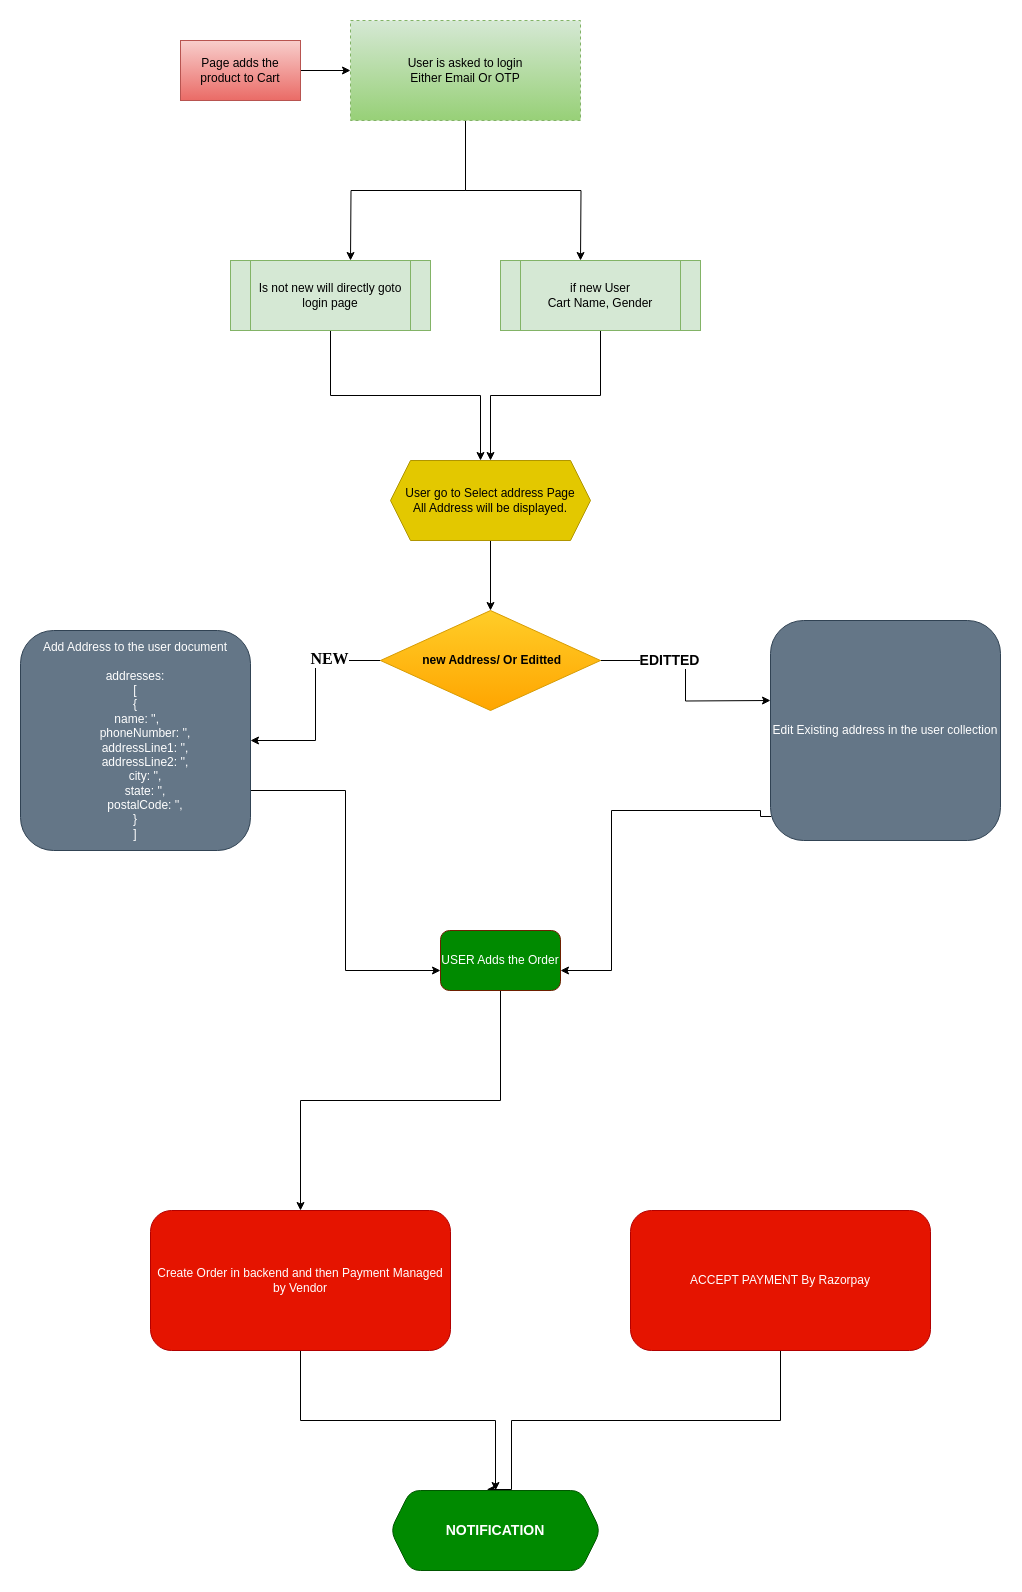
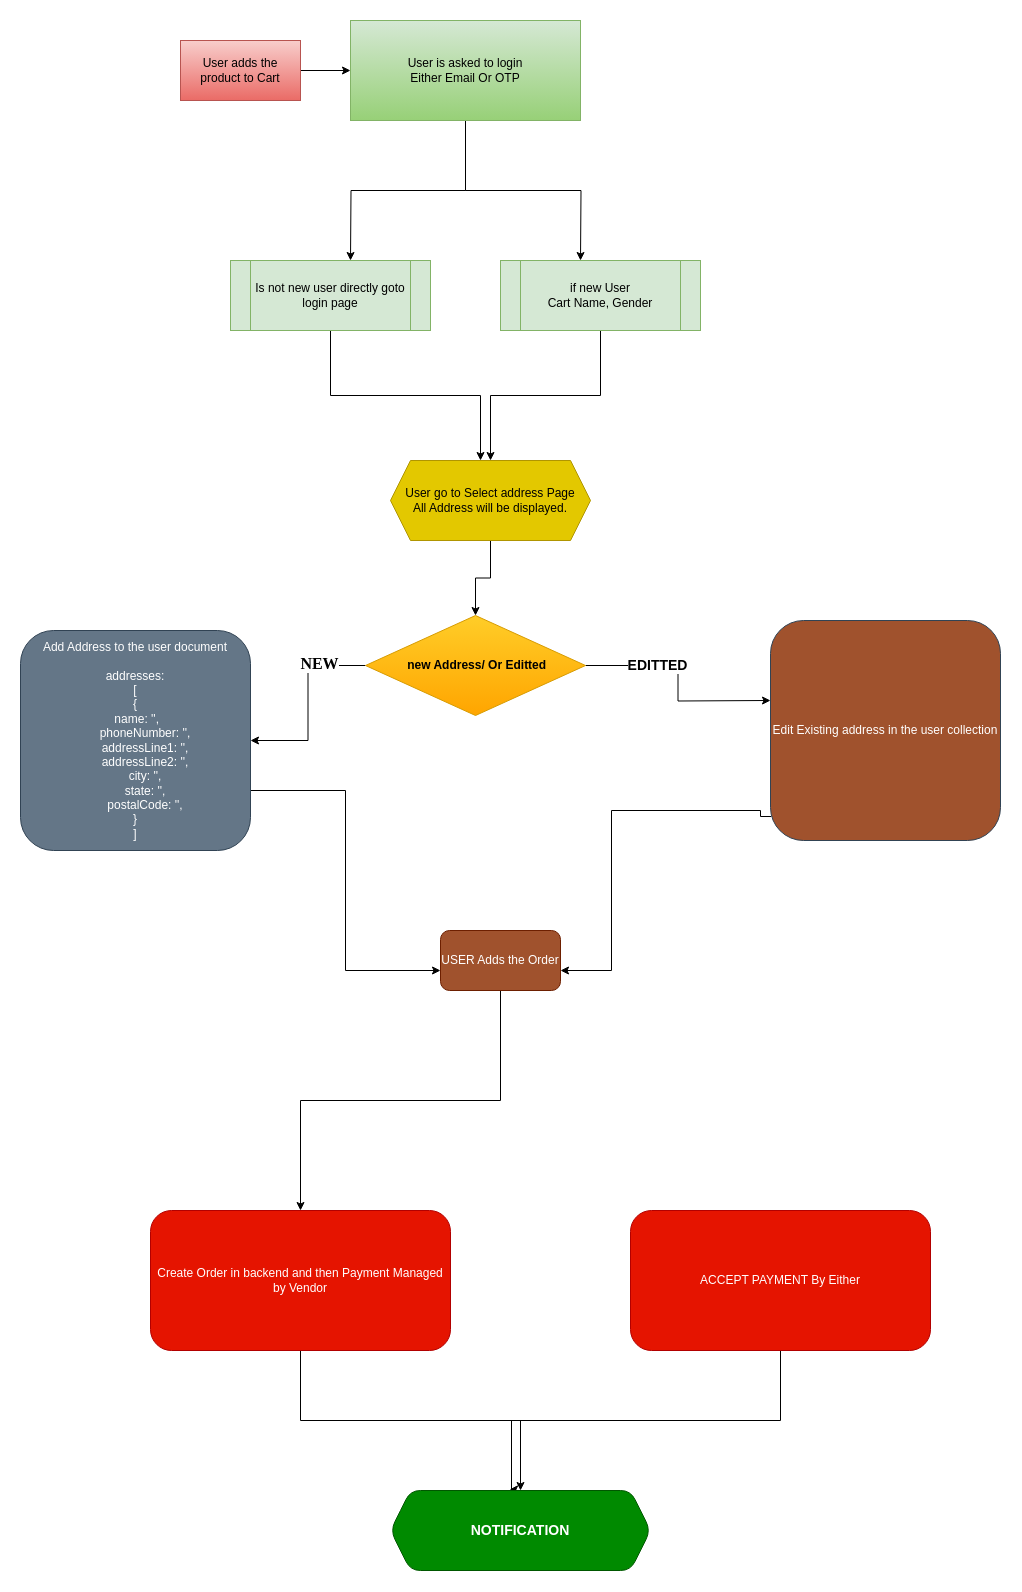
  <mxCell id="0" />
  <mxCell id="1" parent="0" />
  <mxCell id="2" value="" style="edgeStyle=orthogonalEdgeStyle;rounded=0;orthogonalLoop=1;jettySize=auto;html=1;" edge="1" parent="1" source="3" target="6"><mxGeometry relative="1" as="geometry" /></mxCell>
- <mxCell id="3" value="Page adds the product to Cart" style="rounded=0;whiteSpace=wrap;html=1;fillColor=#f8cecc;strokeColor=#b85450;gradientColor=#ea6b66;" vertex="1" parent="1"><mxGeometry x="180" y="40" width="120" height="60" as="geometry" /></mxCell>
+ <mxCell id="3" value="User adds the product to Cart" style="rounded=0;whiteSpace=wrap;html=1;fillColor=#f8cecc;strokeColor=#b85450;gradientColor=#ea6b66;" vertex="1" parent="1"><mxGeometry x="180" y="40" width="120" height="60" as="geometry" /></mxCell>
  <mxCell id="4" style="edgeStyle=orthogonalEdgeStyle;rounded=0;orthogonalLoop=1;jettySize=auto;html=1;" edge="1" parent="1" source="6"><mxGeometry relative="1" as="geometry"><mxPoint x="350" y="260" as="targetPoint" /></mxGeometry></mxCell>
  <mxCell id="5" style="edgeStyle=orthogonalEdgeStyle;rounded=0;orthogonalLoop=1;jettySize=auto;html=1;" edge="1" parent="1" source="6"><mxGeometry relative="1" as="geometry"><mxPoint x="580" y="260" as="targetPoint" /></mxGeometry></mxCell>
- <mxCell id="6" value="User is asked to login&lt;br&gt;Either Email Or OTP" style="rounded=0;whiteSpace=wrap;html=1;fillColor=#d5e8d4;strokeColor=#82b366;gradientColor=#97d077;dashed=1;" vertex="1" parent="1"><mxGeometry x="350" y="20" width="230" height="100" as="geometry" /></mxCell>
+ <mxCell id="6" value="User is asked to login&lt;br&gt;Either Email Or OTP" style="rounded=0;whiteSpace=wrap;html=1;fillColor=#d5e8d4;strokeColor=#82b366;gradientColor=#97d077;" vertex="1" parent="1"><mxGeometry x="350" y="20" width="230" height="100" as="geometry" /></mxCell>
  <mxCell id="7" value="" style="edgeStyle=orthogonalEdgeStyle;rounded=0;orthogonalLoop=1;jettySize=auto;html=1;" edge="1" parent="1" source="8" target="12"><mxGeometry relative="1" as="geometry"><Array as="points"><mxPoint x="330" y="395" /><mxPoint x="480" y="395" /></Array></mxGeometry></mxCell>
- <mxCell id="8" value="Is not new will directly goto login page" style="shape=process;whiteSpace=wrap;html=1;backgroundOutline=1;fillColor=#d5e8d4;strokeColor=#82b366;" vertex="1" parent="1"><mxGeometry x="230" y="260" width="200" height="70" as="geometry" /></mxCell>
+ <mxCell id="8" value="Is not new user directly goto login page" style="shape=process;whiteSpace=wrap;html=1;backgroundOutline=1;fillColor=#d5e8d4;strokeColor=#82b366;" vertex="1" parent="1"><mxGeometry x="230" y="260" width="200" height="70" as="geometry" /></mxCell>
  <mxCell id="9" style="edgeStyle=orthogonalEdgeStyle;rounded=0;orthogonalLoop=1;jettySize=auto;html=1;entryX=0.5;entryY=0;entryDx=0;entryDy=0;" edge="1" parent="1" source="10" target="12"><mxGeometry relative="1" as="geometry" /></mxCell>
  <mxCell id="10" value="if new User&lt;br&gt;Cart Name, Gender" style="shape=process;whiteSpace=wrap;html=1;backgroundOutline=1;fillColor=#d5e8d4;strokeColor=#82b366;" vertex="1" parent="1"><mxGeometry x="500" y="260" width="200" height="70" as="geometry" /></mxCell>
  <mxCell id="11" style="edgeStyle=orthogonalEdgeStyle;rounded=0;orthogonalLoop=1;jettySize=auto;html=1;" edge="1" parent="1" source="12" target="17"><mxGeometry relative="1" as="geometry"><mxPoint x="490" y="580" as="targetPoint" /></mxGeometry></mxCell>
  <mxCell id="12" value="User go to Select address Page&lt;br&gt;All Address will be displayed." style="shape=hexagon;perimeter=hexagonPerimeter2;whiteSpace=wrap;html=1;fixedSize=1;fillColor=#e3c800;strokeColor=#B09500;fontColor=#000000;" vertex="1" parent="1"><mxGeometry x="390" y="460" width="200" height="80" as="geometry" /></mxCell>
  <mxCell id="13" value="" style="edgeStyle=orthogonalEdgeStyle;rounded=0;orthogonalLoop=1;jettySize=auto;html=1;" edge="1" parent="1" source="17" target="19"><mxGeometry relative="1" as="geometry" /></mxCell>
  <mxCell id="14" value="NEW" style="edgeLabel;html=1;align=center;verticalAlign=middle;resizable=0;points=[];fontStyle=1;fontFamily=Times New Roman;horizontal=1;fontSize=16;" vertex="1" connectable="0" parent="13"><mxGeometry x="-0.505" y="-3" relative="1" as="geometry"><mxPoint as="offset" /></mxGeometry></mxCell>
  <mxCell id="15" style="edgeStyle=orthogonalEdgeStyle;rounded=0;orthogonalLoop=1;jettySize=auto;html=1;" edge="1" parent="1" source="17"><mxGeometry relative="1" as="geometry"><mxPoint x="770" y="700" as="targetPoint" /></mxGeometry></mxCell>
  <mxCell id="16" value="&lt;font style=&quot;font-size: 14px;&quot;&gt;&lt;b&gt;EDITTED&lt;/b&gt;&lt;/font&gt;" style="edgeLabel;html=1;align=center;verticalAlign=middle;resizable=0;points=[];" vertex="1" connectable="0" parent="15"><mxGeometry x="-0.354" y="1" relative="1" as="geometry"><mxPoint as="offset" /></mxGeometry></mxCell>
- <mxCell id="17" value="&lt;b&gt;&amp;nbsp;new Address/ Or Editted&lt;/b&gt;" style="rhombus;whiteSpace=wrap;html=1;fillColor=#ffcd28;gradientColor=#ffa500;strokeColor=#d79b00;" vertex="1" parent="1"><mxGeometry x="380" y="610" width="220" height="100" as="geometry" /></mxCell>
+ <mxCell id="17" value="&lt;b&gt;&amp;nbsp;new Address/ Or Editted&lt;/b&gt;" style="rhombus;whiteSpace=wrap;html=1;fillColor=#ffcd28;gradientColor=#ffa500;strokeColor=#d79b00;" vertex="1" parent="1"><mxGeometry x="365" y="615" width="220" height="100" as="geometry" /></mxCell>
  <mxCell id="18" style="edgeStyle=orthogonalEdgeStyle;rounded=0;orthogonalLoop=1;jettySize=auto;html=1;entryX=0;entryY=0.5;entryDx=0;entryDy=0;" edge="1" parent="1"><mxGeometry relative="1" as="geometry"><mxPoint x="440" y="970" as="targetPoint" /><mxPoint x="250" y="790" as="sourcePoint" /><Array as="points"><mxPoint x="345" y="790" /><mxPoint x="345" y="970" /></Array></mxGeometry></mxCell>
  <mxCell id="19" value="Add Address to the user document&lt;br&gt;&lt;br&gt;addresses:&lt;br&gt;[&lt;br&gt;{&lt;br&gt;&lt;div&gt;&amp;nbsp;name: '',&lt;/div&gt;&lt;div&gt;&amp;nbsp; &amp;nbsp; &amp;nbsp; phoneNumber: '',&lt;/div&gt;&lt;div&gt;&amp;nbsp; &amp;nbsp; &amp;nbsp; addressLine1: '',&lt;/div&gt;&lt;div&gt;&amp;nbsp; &amp;nbsp; &amp;nbsp; addressLine2: '',&lt;/div&gt;&lt;div&gt;&amp;nbsp; &amp;nbsp; &amp;nbsp; city: '',&lt;/div&gt;&lt;div&gt;&amp;nbsp; &amp;nbsp; &amp;nbsp; state: '',&lt;/div&gt;&lt;div&gt;&amp;nbsp; &amp;nbsp; &amp;nbsp; postalCode: '',&lt;/div&gt;}&lt;br&gt;]" style="rounded=1;whiteSpace=wrap;html=1;fillColor=#647687;fontColor=#ffffff;strokeColor=#314354;" vertex="1" parent="1"><mxGeometry x="20" y="630" width="230" height="220" as="geometry" /></mxCell>
  <mxCell id="20" style="edgeStyle=orthogonalEdgeStyle;rounded=0;orthogonalLoop=1;jettySize=auto;html=1;exitX=0.004;exitY=0.891;exitDx=0;exitDy=0;exitPerimeter=0;" edge="1" parent="1" source="21"><mxGeometry relative="1" as="geometry"><mxPoint x="560" y="970" as="targetPoint" /><mxPoint x="760" y="850" as="sourcePoint" /><Array as="points"><mxPoint x="760" y="816" /><mxPoint x="760" y="810" /><mxPoint x="611" y="810" /><mxPoint x="611" y="970" /></Array></mxGeometry></mxCell>
- <mxCell id="21" value="Edit Existing address in the user collection" style="rounded=1;whiteSpace=wrap;html=1;fillColor=#647687;fontColor=#ffffff;strokeColor=#314354;" vertex="1" parent="1"><mxGeometry x="770" y="620" width="230" height="220" as="geometry" /></mxCell>
+ <mxCell id="21" value="Edit Existing address in the user collection" style="rounded=1;whiteSpace=wrap;html=1;fillColor=#a0522d;fontColor=#ffffff;strokeColor=#314354;" vertex="1" parent="1"><mxGeometry x="770" y="620" width="230" height="220" as="geometry" /></mxCell>
  <mxCell id="22" style="edgeStyle=orthogonalEdgeStyle;rounded=0;orthogonalLoop=1;jettySize=auto;html=1;" edge="1" parent="1" source="23" target="25"><mxGeometry relative="1" as="geometry" /></mxCell>
- <mxCell id="23" value="USER Adds the Order" style="rounded=1;whiteSpace=wrap;html=1;fillColor=#008a00;fontColor=#ffffff;strokeColor=#6D1F00;" vertex="1" parent="1"><mxGeometry x="440" y="930" width="120" height="60" as="geometry" /></mxCell>
+ <mxCell id="23" value="USER Adds the Order" style="rounded=1;whiteSpace=wrap;html=1;fillColor=#a0522d;fontColor=#ffffff;strokeColor=#6D1F00;" vertex="1" parent="1"><mxGeometry x="440" y="930" width="120" height="60" as="geometry" /></mxCell>
  <mxCell id="24" value="" style="edgeStyle=orthogonalEdgeStyle;rounded=0;orthogonalLoop=1;jettySize=auto;html=1;" edge="1" parent="1" source="25" target="28"><mxGeometry relative="1" as="geometry" /></mxCell>
  <mxCell id="25" value="Create Order in backend and then Payment Managed by Vendor" style="rounded=1;whiteSpace=wrap;html=1;fillColor=#e51400;fontColor=#ffffff;strokeColor=#B20000;" vertex="1" parent="1"><mxGeometry x="150" y="1210" width="300" height="140" as="geometry" /></mxCell>
  <mxCell id="26" style="edgeStyle=orthogonalEdgeStyle;rounded=0;orthogonalLoop=1;jettySize=auto;html=1;entryX=0.458;entryY=-0.012;entryDx=0;entryDy=0;entryPerimeter=0;" edge="1" parent="1" source="27" target="28"><mxGeometry relative="1" as="geometry"><mxPoint x="510" y="1480" as="targetPoint" /><Array as="points"><mxPoint x="780" y="1420" /><mxPoint x="511" y="1420" /><mxPoint x="511" y="1489" /></Array></mxGeometry></mxCell>
- <mxCell id="27" value="ACCEPT PAYMENT By Razorpay&lt;br&gt;" style="rounded=1;whiteSpace=wrap;html=1;fillColor=#e51400;fontColor=#ffffff;strokeColor=#B20000;" vertex="1" parent="1"><mxGeometry x="630" y="1210" width="300" height="140" as="geometry" /></mxCell>
- <mxCell id="28" value="&lt;h3&gt;NOTIFICATION&lt;/h3&gt;" style="shape=hexagon;perimeter=hexagonPerimeter2;whiteSpace=wrap;html=1;fixedSize=1;rounded=1;fillColor=#008a00;fontColor=#ffffff;strokeColor=#005700;" vertex="1" parent="1"><mxGeometry x="390" y="1490" width="210" height="80" as="geometry" /></mxCell>
+ <mxCell id="27" value="ACCEPT PAYMENT By Either&lt;br&gt;" style="rounded=1;whiteSpace=wrap;html=1;fillColor=#e51400;fontColor=#ffffff;strokeColor=#B20000;" vertex="1" parent="1"><mxGeometry x="630" y="1210" width="300" height="140" as="geometry" /></mxCell>
+ <mxCell id="28" value="&lt;h3&gt;NOTIFICATION&lt;/h3&gt;" style="shape=hexagon;perimeter=hexagonPerimeter2;whiteSpace=wrap;html=1;fixedSize=1;rounded=1;fillColor=#008a00;fontColor=#ffffff;strokeColor=#005700;" vertex="1" parent="1"><mxGeometry x="390" y="1490" width="260" height="80" as="geometry" /></mxCell>
